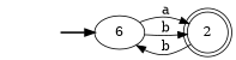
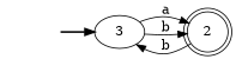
  digraph {
    rankdir=LR
    fake [style=invisible]
-   3 [root=true label=6]
+   3 [root=true]
    2 [shape=doublecircle]
    fake -> 3 [style=bold]
    3 -> 2 [label=a]
    3 -> 2 [label=b]
    2 -> 3 [label=b]
  }
